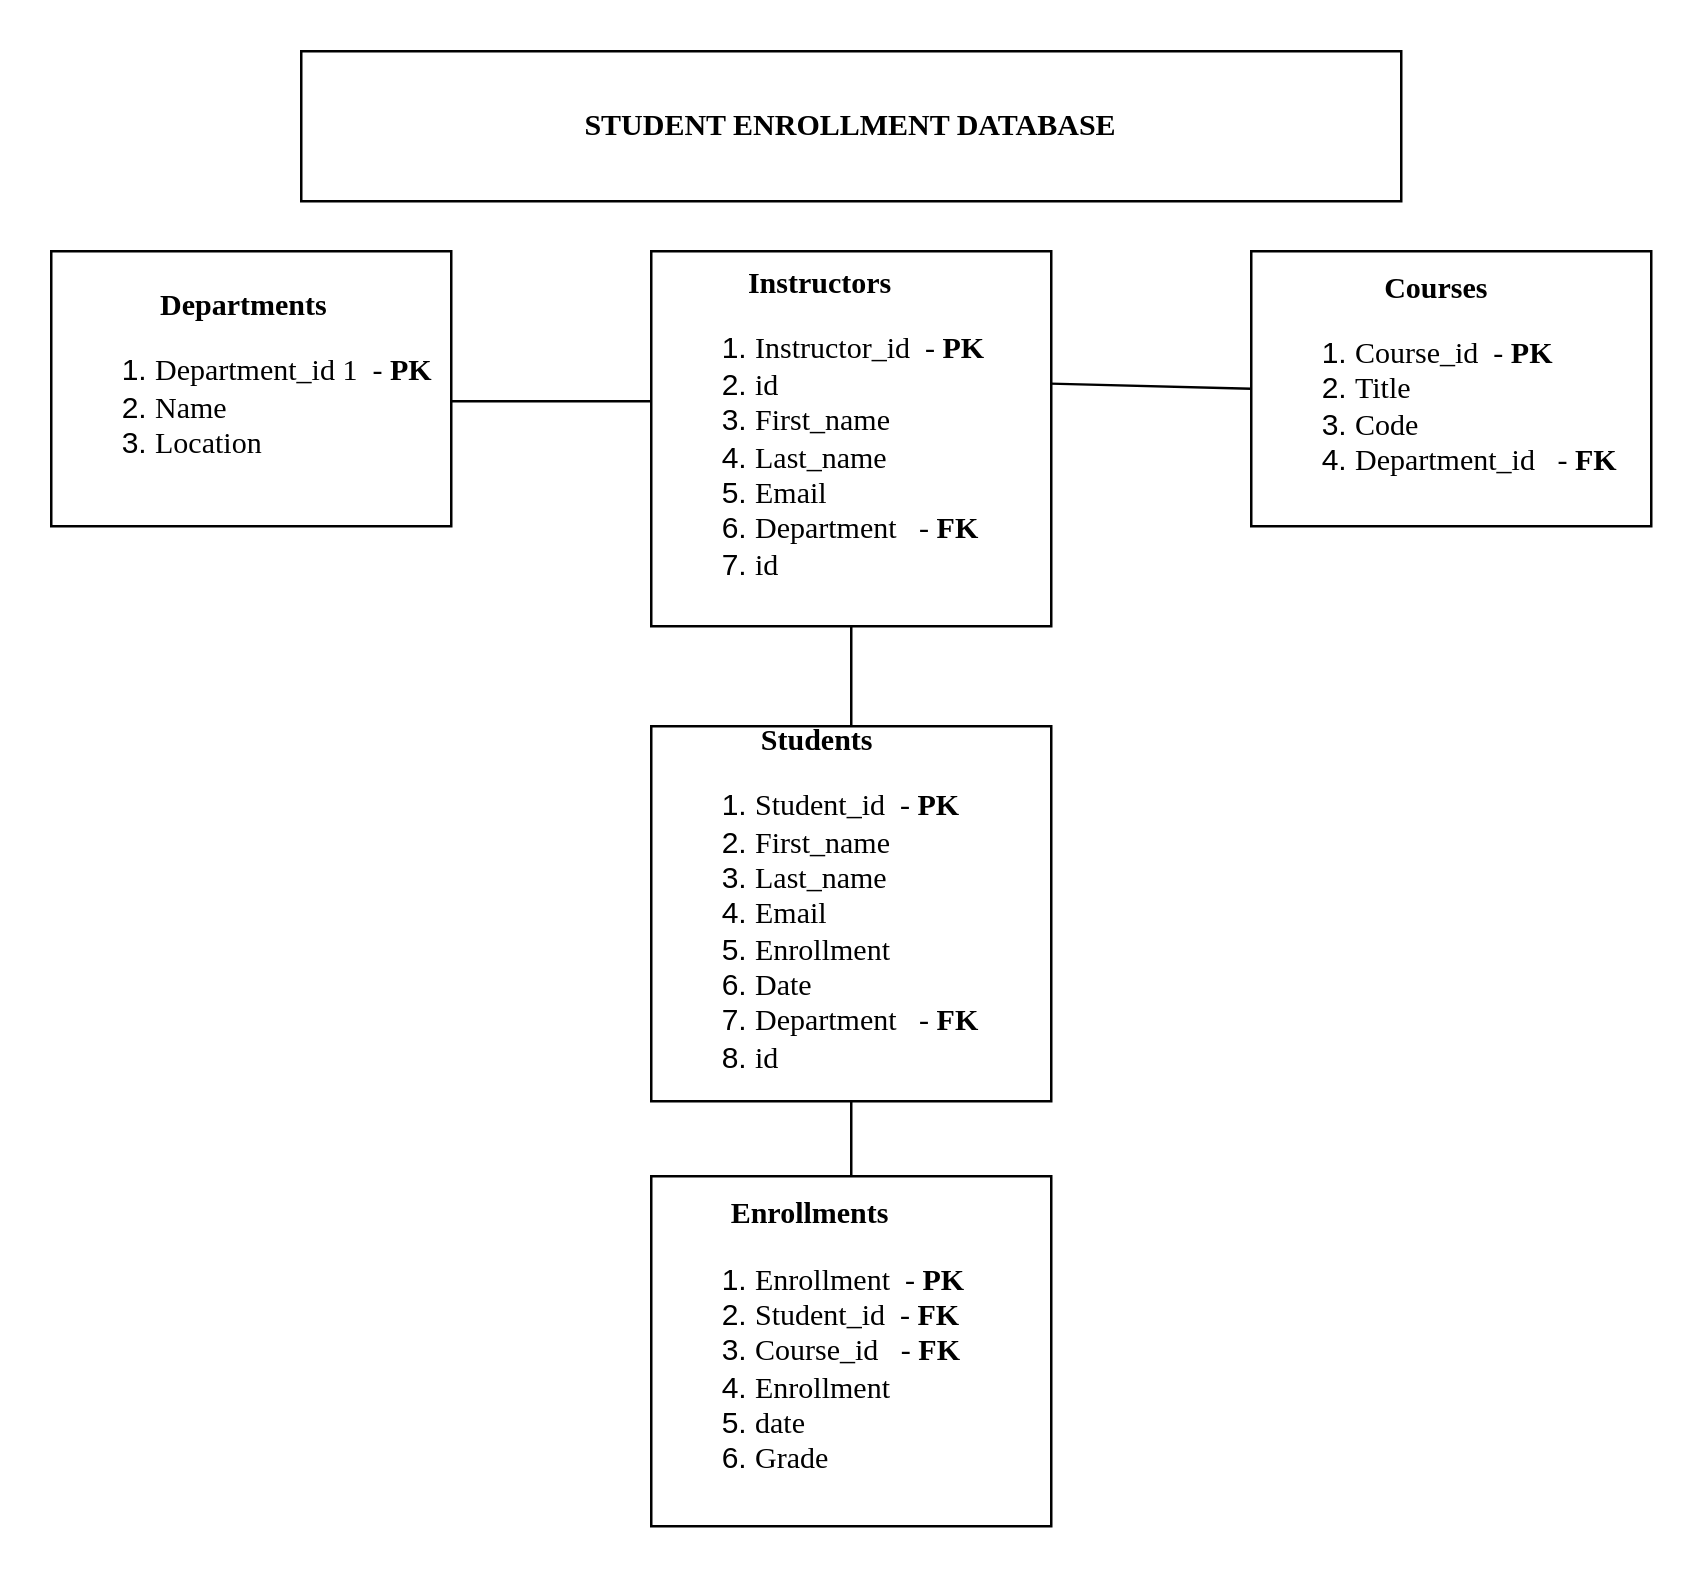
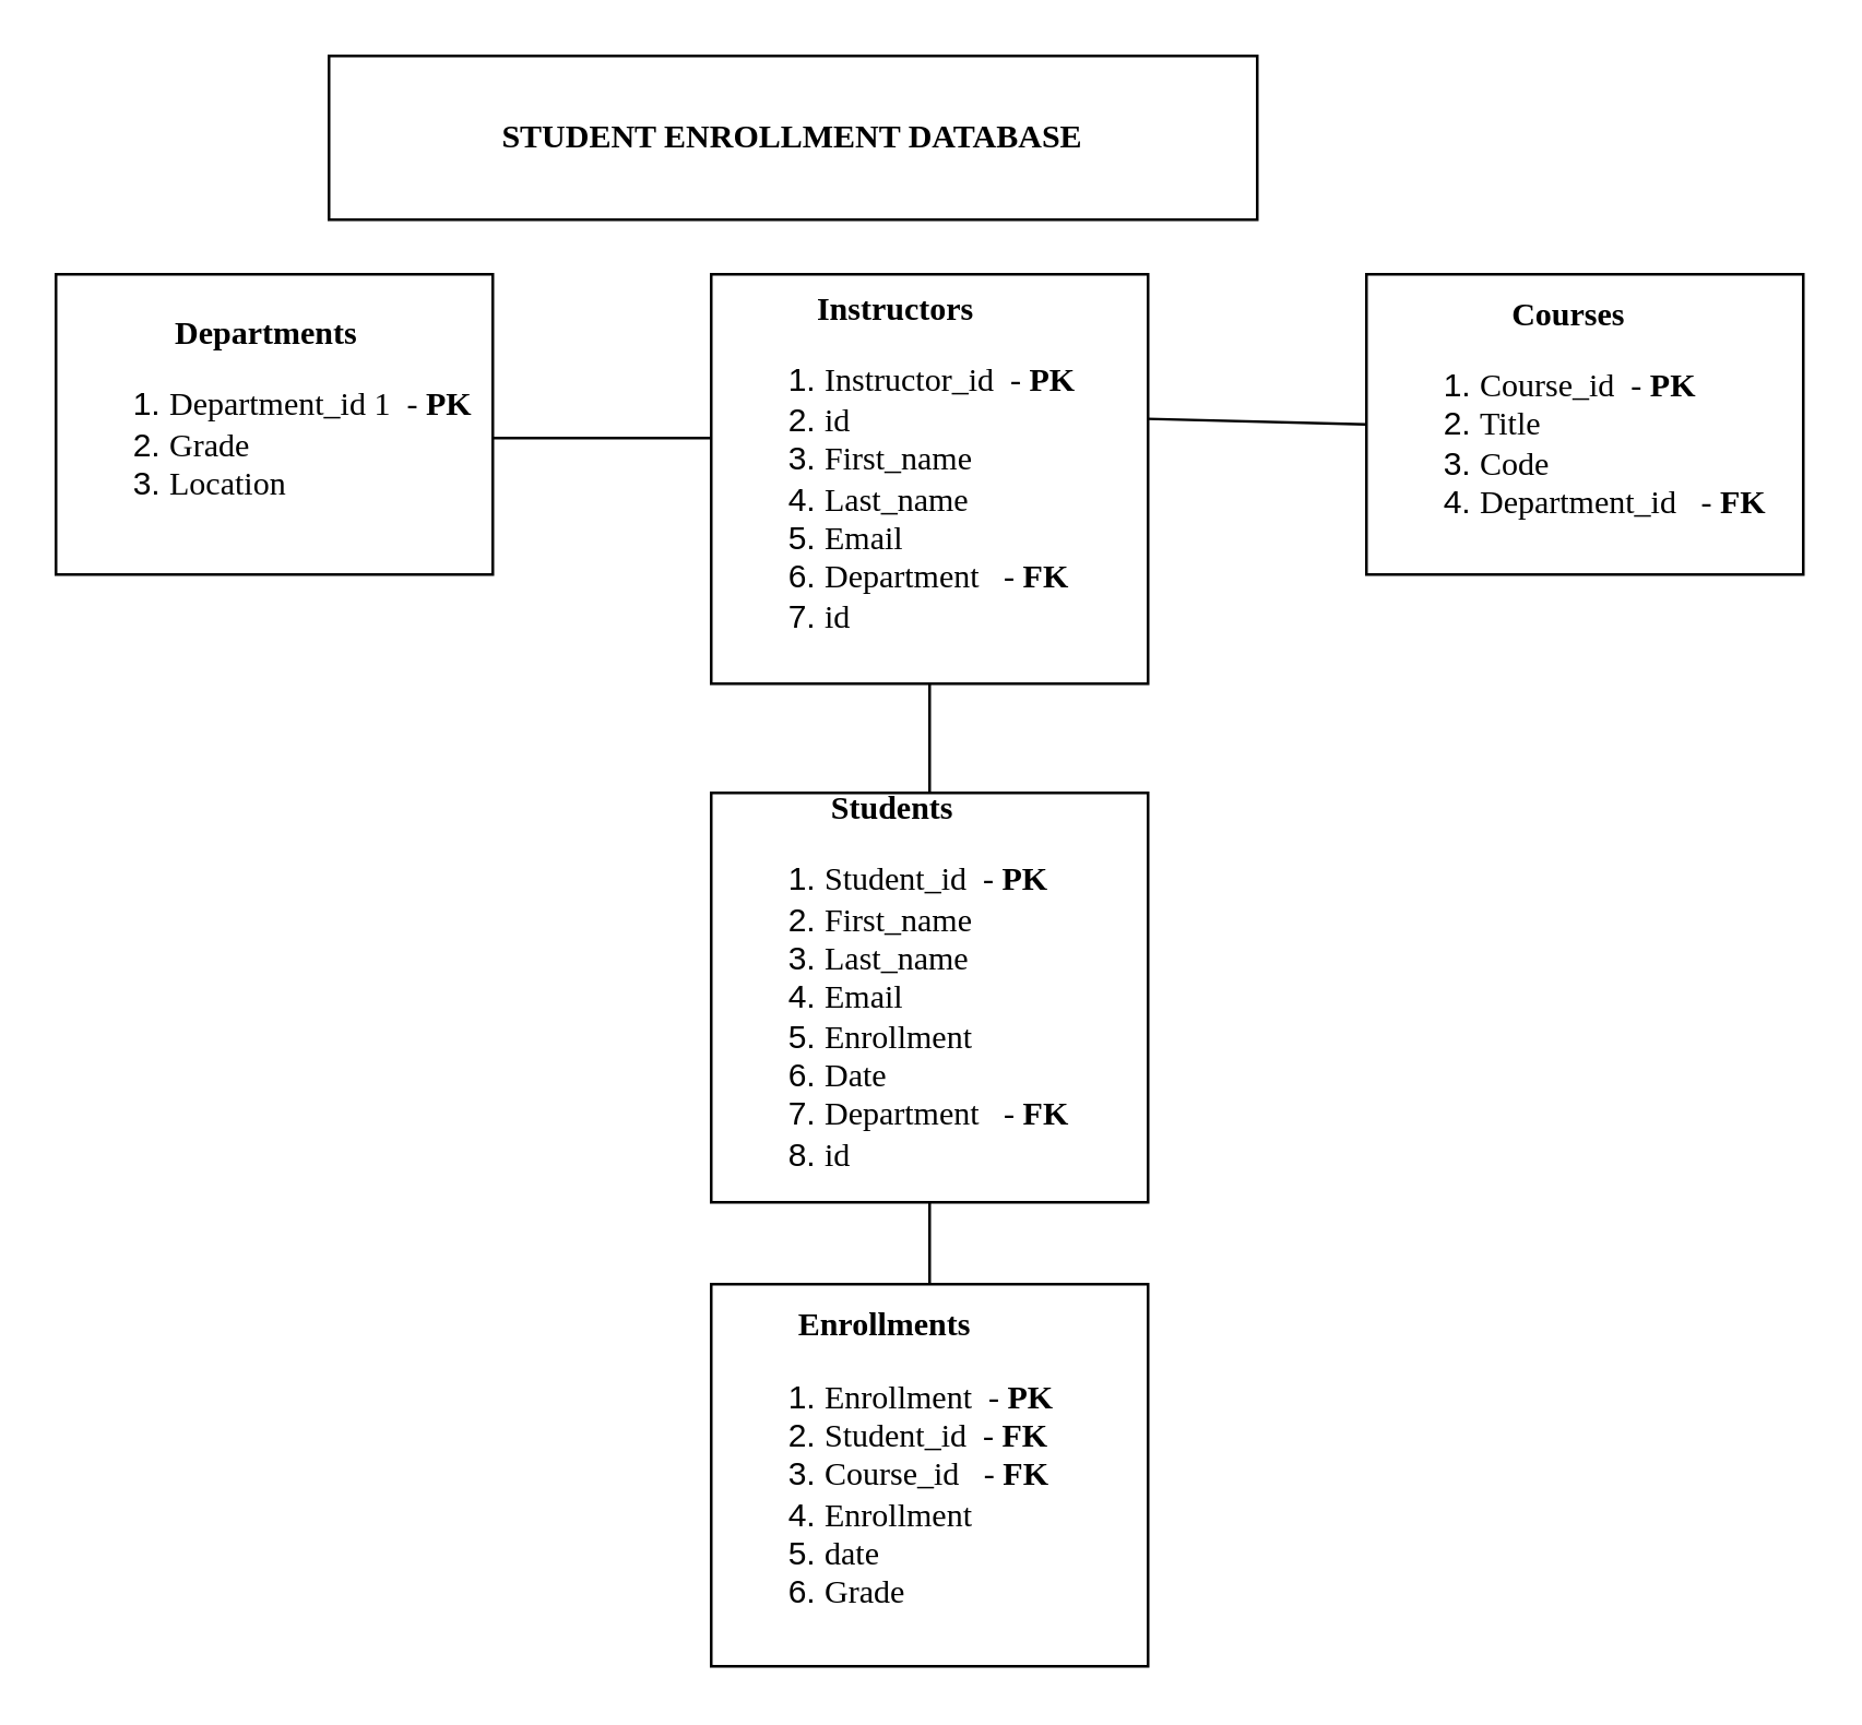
  <mxCell id="0" />
  <mxCell id="1" parent="0" />
- <mxCell id="2" value="&lt;b&gt;&lt;font face=&quot;Times New Roman&quot;&gt;STUDENT ENROLLMENT DATABASE&lt;/font&gt;&lt;/b&gt;" style="rounded=0;whiteSpace=wrap;html=1;" vertex="1" parent="1"><mxGeometry x="120" y="20" width="440" height="60" as="geometry" /></mxCell>
- <mxCell id="3" value="&lt;div style=&quot;text-align: center;&quot;&gt;&lt;span style=&quot;background-color: transparent; color: light-dark(rgb(0, 0, 0), rgb(255, 255, 255));&quot;&gt;&lt;b&gt;&lt;font face=&quot;Times New Roman&quot;&gt;Departments&lt;/font&gt;&lt;/b&gt;&lt;/span&gt;&lt;/div&gt;&lt;div&gt;&lt;ol&gt;&lt;li&gt;&lt;font face=&quot;Times New Roman&quot;&gt;Department_id 1&amp;nbsp; - &lt;b&gt;PK&lt;/b&gt;&lt;/font&gt;&lt;/li&gt;&lt;li&gt;&lt;font face=&quot;Times New Roman&quot;&gt;Name&amp;nbsp;&lt;/font&gt;&lt;/li&gt;&lt;li&gt;&lt;font face=&quot;Times New Roman&quot;&gt;Location&lt;/font&gt;&lt;/li&gt;&lt;/ol&gt;&lt;/div&gt;" style="rounded=0;whiteSpace=wrap;html=1;align=left;" vertex="1" parent="1"><mxGeometry x="20" y="100" width="160" height="110" as="geometry" /></mxCell>
+ <mxCell id="2" value="&lt;b&gt;&lt;font face=&quot;Times New Roman&quot;&gt;STUDENT ENROLLMENT DATABASE&lt;/font&gt;&lt;/b&gt;" style="rounded=0;whiteSpace=wrap;html=1;" vertex="1" parent="1"><mxGeometry x="120" y="20" width="340" height="60" as="geometry" /></mxCell>
+ <mxCell id="3" value="&lt;div style=&quot;text-align: center;&quot;&gt;&lt;span style=&quot;background-color: transparent; color: light-dark(rgb(0, 0, 0), rgb(255, 255, 255));&quot;&gt;&lt;b&gt;&lt;font face=&quot;Times New Roman&quot;&gt;Departments&lt;/font&gt;&lt;/b&gt;&lt;/span&gt;&lt;/div&gt;&lt;div&gt;&lt;ol&gt;&lt;li&gt;&lt;font face=&quot;Times New Roman&quot;&gt;Department_id 1&amp;nbsp; - &lt;b&gt;PK&lt;/b&gt;&lt;/font&gt;&lt;/li&gt;&lt;li&gt;&lt;font face=&quot;Times New Roman&quot;&gt;Grade&amp;nbsp;&lt;/font&gt;&lt;/li&gt;&lt;li&gt;&lt;font face=&quot;Times New Roman&quot;&gt;Location&lt;/font&gt;&lt;/li&gt;&lt;/ol&gt;&lt;/div&gt;" style="rounded=0;whiteSpace=wrap;html=1;align=left;" vertex="1" parent="1"><mxGeometry x="20" y="100" width="160" height="110" as="geometry" /></mxCell>
  <mxCell id="4" value="&lt;div style=&quot;text-align: center;&quot;&gt;&lt;span style=&quot;background-color: transparent; color: light-dark(rgb(0, 0, 0), rgb(255, 255, 255));&quot;&gt;&lt;b&gt;&lt;font face=&quot;Times New Roman&quot;&gt;Students&lt;/font&gt;&lt;/b&gt;&lt;/span&gt;&lt;/div&gt;&lt;div&gt;&lt;ol&gt;&lt;li&gt;&lt;font face=&quot;Times New Roman&quot;&gt;Student_id&amp;nbsp; - &lt;b&gt;PK&lt;/b&gt;&lt;/font&gt;&lt;/li&gt;&lt;li&gt;&lt;font face=&quot;Times New Roman&quot;&gt;First_name&lt;/font&gt;&lt;/li&gt;&lt;li&gt;&lt;font face=&quot;Times New Roman&quot;&gt;Last_name&lt;/font&gt;&lt;/li&gt;&lt;li&gt;&lt;font face=&quot;Times New Roman&quot;&gt;Email&lt;/font&gt;&lt;/li&gt;&lt;li&gt;&lt;font face=&quot;Times New Roman&quot;&gt;Enrollment&lt;/font&gt;&lt;/li&gt;&lt;li&gt;&lt;font face=&quot;Times New Roman&quot;&gt;Date&lt;/font&gt;&lt;/li&gt;&lt;li&gt;&lt;font face=&quot;Times New Roman&quot;&gt;Department&amp;nbsp; &amp;nbsp;- &lt;b&gt;FK&lt;/b&gt;&lt;/font&gt;&lt;/li&gt;&lt;li&gt;&lt;font face=&quot;Times New Roman&quot;&gt;id&lt;/font&gt;&lt;/li&gt;&lt;/ol&gt;&lt;/div&gt;" style="rounded=0;whiteSpace=wrap;html=1;align=left;" vertex="1" parent="1"><mxGeometry x="260" y="290" width="160" height="150" as="geometry" /></mxCell>
  <mxCell id="5" value="&lt;div style=&quot;text-align: center;&quot;&gt;&lt;span style=&quot;background-color: transparent; color: light-dark(rgb(0, 0, 0), rgb(255, 255, 255));&quot;&gt;&lt;b&gt;&lt;font face=&quot;Times New Roman&quot;&gt;Instructors&lt;/font&gt;&lt;/b&gt;&lt;/span&gt;&lt;/div&gt;&lt;div&gt;&lt;ol&gt;&lt;li&gt;&lt;font face=&quot;Times New Roman&quot;&gt;Instructor_id&amp;nbsp; - &lt;b&gt;PK&lt;/b&gt;&lt;/font&gt;&lt;/li&gt;&lt;li&gt;&lt;font face=&quot;Times New Roman&quot;&gt;id&lt;/font&gt;&lt;/li&gt;&lt;li&gt;&lt;font face=&quot;Times New Roman&quot;&gt;First_name&lt;/font&gt;&lt;/li&gt;&lt;li&gt;&lt;font face=&quot;Times New Roman&quot;&gt;Last_name&lt;/font&gt;&lt;/li&gt;&lt;li&gt;&lt;font face=&quot;Times New Roman&quot;&gt;Email&lt;/font&gt;&lt;/li&gt;&lt;li&gt;&lt;font face=&quot;Times New Roman&quot;&gt;Department&amp;nbsp; &amp;nbsp;- &lt;b&gt;FK&lt;/b&gt;&lt;/font&gt;&lt;/li&gt;&lt;li&gt;&lt;font face=&quot;Times New Roman&quot;&gt;id&lt;/font&gt;&lt;/li&gt;&lt;/ol&gt;&lt;/div&gt;" style="rounded=0;whiteSpace=wrap;html=1;align=left;" vertex="1" parent="1"><mxGeometry x="260" y="100" width="160" height="150" as="geometry" /></mxCell>
  <mxCell id="6" value="&lt;div style=&quot;text-align: center;&quot;&gt;&lt;span style=&quot;background-color: transparent; color: light-dark(rgb(0, 0, 0), rgb(255, 255, 255));&quot;&gt;&lt;b&gt;&lt;font face=&quot;Times New Roman&quot;&gt;Courses&lt;/font&gt;&lt;/b&gt;&lt;/span&gt;&lt;/div&gt;&lt;div&gt;&lt;ol&gt;&lt;li&gt;&lt;font face=&quot;Times New Roman&quot;&gt;Course_id&amp;nbsp; - &lt;b&gt;PK&lt;/b&gt;&lt;/font&gt;&lt;/li&gt;&lt;li&gt;&lt;font face=&quot;Times New Roman&quot;&gt;Title&lt;/font&gt;&lt;/li&gt;&lt;li&gt;&lt;font face=&quot;Times New Roman&quot;&gt;Code&lt;/font&gt;&lt;/li&gt;&lt;li&gt;&lt;font face=&quot;Times New Roman&quot;&gt;Department_id&amp;nbsp; &amp;nbsp;- &lt;b&gt;FK&lt;/b&gt;&lt;/font&gt;&lt;/li&gt;&lt;/ol&gt;&lt;/div&gt;" style="rounded=0;whiteSpace=wrap;html=1;align=left;" vertex="1" parent="1"><mxGeometry x="500" y="100" width="160" height="110" as="geometry" /></mxCell>
  <mxCell id="7" style="edgeStyle=orthogonalEdgeStyle;rounded=0;orthogonalLoop=1;jettySize=auto;html=1;exitX=0.75;exitY=0;exitDx=0;exitDy=0;" edge="1" parent="1" source="8"><mxGeometry relative="1" as="geometry"><mxPoint x="370" y="490" as="targetPoint" /></mxGeometry></mxCell>
  <mxCell id="8" value="&lt;div style=&quot;text-align: center;&quot;&gt;&lt;span style=&quot;background-color: transparent; color: light-dark(rgb(0, 0, 0), rgb(255, 255, 255));&quot;&gt;&lt;b&gt;&lt;font face=&quot;Times New Roman&quot;&gt;Enrollments&lt;/font&gt;&lt;/b&gt;&lt;/span&gt;&lt;/div&gt;&lt;div&gt;&lt;ol&gt;&lt;li&gt;&lt;font face=&quot;Times New Roman&quot;&gt;Enrollment&amp;nbsp; - &lt;b&gt;PK&lt;/b&gt;&lt;/font&gt;&lt;/li&gt;&lt;li&gt;&lt;font face=&quot;Times New Roman&quot;&gt;Student_id&amp;nbsp; - &lt;b&gt;FK&lt;/b&gt;&lt;/font&gt;&lt;/li&gt;&lt;li&gt;&lt;font face=&quot;Times New Roman&quot;&gt;Course_id&amp;nbsp; &amp;nbsp;- &lt;b&gt;FK&lt;/b&gt;&lt;/font&gt;&lt;/li&gt;&lt;li&gt;&lt;font face=&quot;Times New Roman&quot;&gt;Enrollment&lt;/font&gt;&lt;/li&gt;&lt;li&gt;&lt;font face=&quot;Times New Roman&quot;&gt;date&lt;/font&gt;&lt;/li&gt;&lt;li&gt;&lt;font face=&quot;Times New Roman&quot;&gt;Grade&lt;/font&gt;&lt;/li&gt;&lt;/ol&gt;&lt;/div&gt;" style="rounded=0;whiteSpace=wrap;html=1;align=left;" vertex="1" parent="1"><mxGeometry x="260" y="470" width="160" height="140" as="geometry" /></mxCell>
  <mxCell id="9" value="" style="endArrow=none;html=1;rounded=0;entryX=0.5;entryY=1;entryDx=0;entryDy=0;" edge="1" parent="1" source="4" target="5"><mxGeometry width="50" height="50" relative="1" as="geometry"><mxPoint x="410" y="300" as="sourcePoint" /><mxPoint x="460" y="250" as="targetPoint" /></mxGeometry></mxCell>
  <mxCell id="10" value="" style="endArrow=none;html=1;rounded=0;" edge="1" parent="1"><mxGeometry width="50" height="50" relative="1" as="geometry"><mxPoint x="180" y="160" as="sourcePoint" /><mxPoint x="260" y="160" as="targetPoint" /></mxGeometry></mxCell>
  <mxCell id="11" value="" style="endArrow=none;html=1;rounded=0;entryX=0;entryY=0.5;entryDx=0;entryDy=0;exitX=0.998;exitY=0.353;exitDx=0;exitDy=0;exitPerimeter=0;" edge="1" parent="1" source="5" target="6"><mxGeometry width="50" height="50" relative="1" as="geometry"><mxPoint x="420" y="170" as="sourcePoint" /><mxPoint x="470" y="120" as="targetPoint" /></mxGeometry></mxCell>
  <mxCell id="12" value="" style="endArrow=none;html=1;rounded=0;entryX=0.5;entryY=0;entryDx=0;entryDy=0;exitX=0.5;exitY=1;exitDx=0;exitDy=0;" edge="1" parent="1" source="4" target="8"><mxGeometry width="50" height="50" relative="1" as="geometry"><mxPoint x="330" y="450" as="sourcePoint" /><mxPoint x="380" y="400" as="targetPoint" /></mxGeometry></mxCell>
